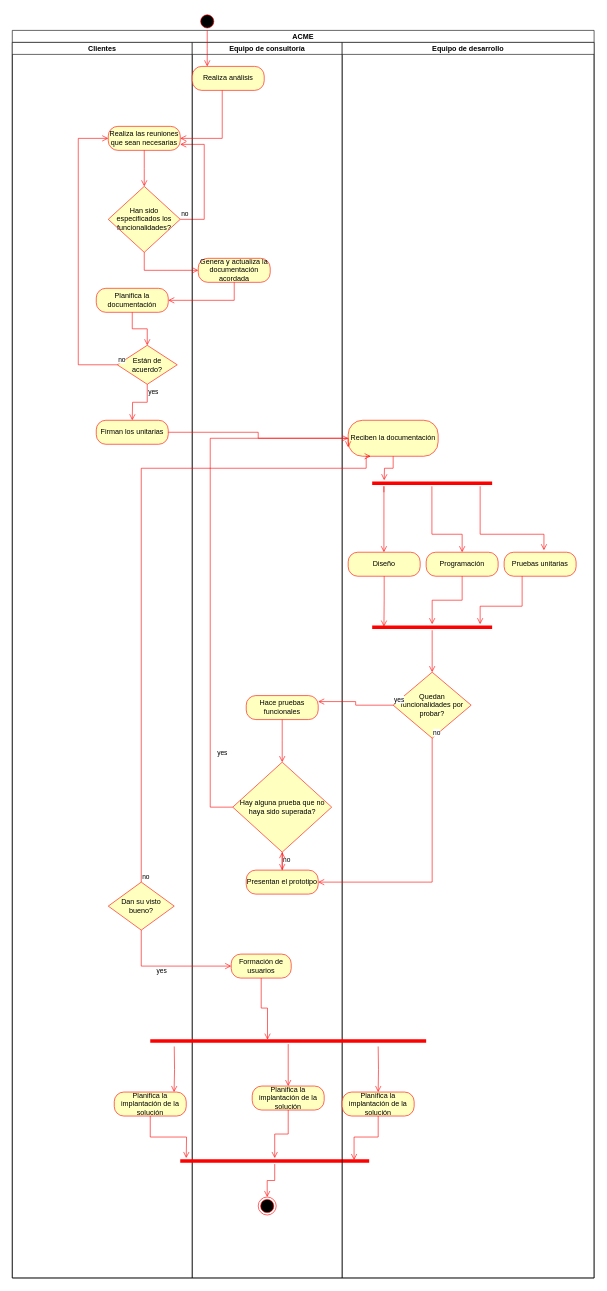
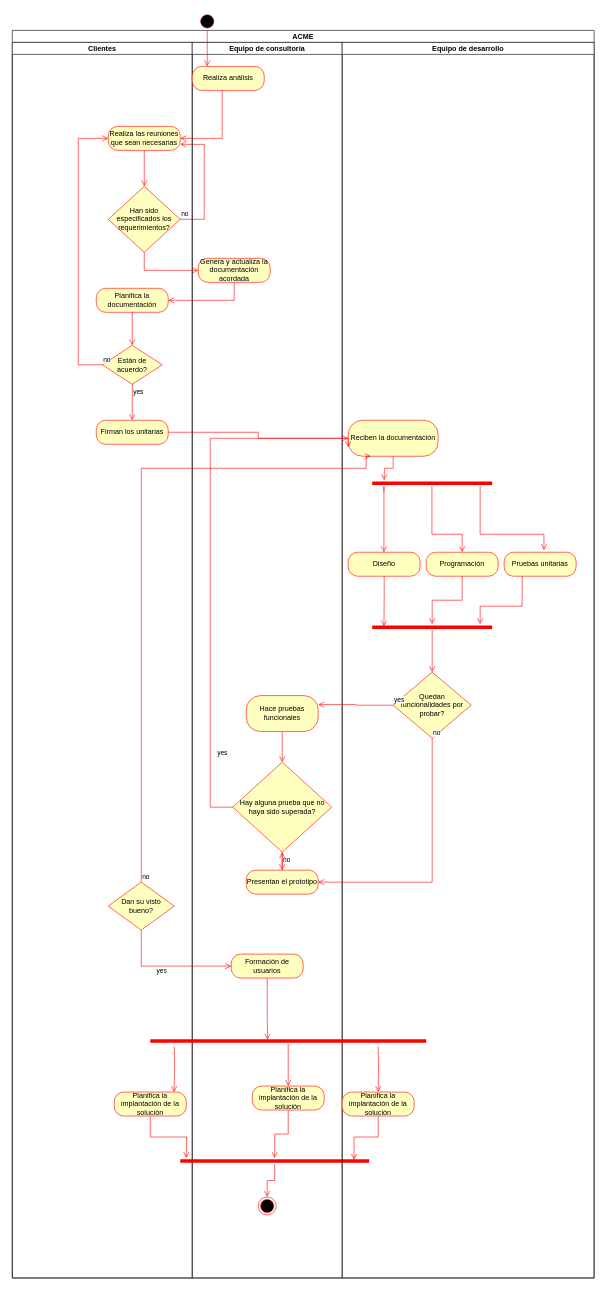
  <mxCell id="0" />
  <mxCell id="1" parent="0" />
  <mxCell id="2" value="ACME" style="swimlane;childLayout=stackLayout;resizeParent=1;resizeParentMax=0;startSize=20;" vertex="1" parent="1"><mxGeometry x="20" y="50" width="970" height="2080" as="geometry" /></mxCell>
  <mxCell id="3" value="Clientes" style="swimlane;startSize=20;" vertex="1" parent="2"><mxGeometry y="20" width="300" height="2060" as="geometry" /></mxCell>
  <mxCell id="4" value="Realiza las reuniones que sean necesarias" style="rounded=1;whiteSpace=wrap;html=1;arcSize=40;fontColor=#000000;fillColor=#ffffc0;strokeColor=#ff0000;" vertex="1" parent="3"><mxGeometry x="160" y="140" width="120" height="40" as="geometry" /></mxCell>
  <mxCell id="5" value="" style="edgeStyle=orthogonalEdgeStyle;html=1;verticalAlign=bottom;endArrow=open;endSize=8;strokeColor=#ff0000;rounded=0;" edge="1" source="4" parent="3"><mxGeometry relative="1" as="geometry"><mxPoint x="220" y="240" as="targetPoint" /></mxGeometry></mxCell>
- <mxCell id="6" value="Han sido especificados los funcionalidades?" style="rhombus;whiteSpace=wrap;html=1;fillColor=#ffffc0;strokeColor=#ff0000;" vertex="1" parent="3"><mxGeometry x="160" y="240" width="120" height="110" as="geometry" /></mxCell>
+ <mxCell id="6" value="Han sido especificados los requerimientos?" style="rhombus;whiteSpace=wrap;html=1;fillColor=#ffffc0;strokeColor=#ff0000;" vertex="1" parent="3"><mxGeometry x="160" y="240" width="120" height="110" as="geometry" /></mxCell>
  <mxCell id="7" value="no" style="edgeStyle=orthogonalEdgeStyle;html=1;align=left;verticalAlign=bottom;endArrow=open;endSize=8;strokeColor=#ff0000;rounded=0;entryX=1;entryY=0.75;entryDx=0;entryDy=0;" edge="1" source="6" parent="3" target="4"><mxGeometry x="-1" relative="1" as="geometry"><mxPoint x="360" y="260" as="targetPoint" /><Array as="points"><mxPoint x="320" y="295" /><mxPoint x="320" y="170" /></Array></mxGeometry></mxCell>
  <mxCell id="8" value="Planifica la documentación" style="rounded=1;whiteSpace=wrap;html=1;arcSize=40;fontColor=#000000;fillColor=#ffffc0;strokeColor=#ff0000;" vertex="1" parent="3"><mxGeometry x="140" y="410" width="120" height="40" as="geometry" /></mxCell>
  <mxCell id="9" value="" style="edgeStyle=orthogonalEdgeStyle;html=1;verticalAlign=bottom;endArrow=open;endSize=8;strokeColor=#ff0000;rounded=0;entryX=0.5;entryY=0;entryDx=0;entryDy=0;" edge="1" source="8" parent="3" target="10"><mxGeometry relative="1" as="geometry"><mxPoint x="220" y="490" as="targetPoint" /></mxGeometry></mxCell>
- <mxCell id="10" value="Están de acuerdo?" style="rhombus;whiteSpace=wrap;html=1;fillColor=#ffffc0;strokeColor=#ff0000;" vertex="1" parent="3"><mxGeometry x="175" y="505" width="100" height="65" as="geometry" /></mxCell>
+ <mxCell id="10" value="Están de acuerdo?" style="rhombus;whiteSpace=wrap;html=1;fillColor=#ffffc0;strokeColor=#ff0000;" vertex="1" parent="3"><mxGeometry x="150" y="505" width="100" height="65" as="geometry" /></mxCell>
  <mxCell id="11" value="no" style="edgeStyle=orthogonalEdgeStyle;html=1;align=left;verticalAlign=bottom;endArrow=open;endSize=8;strokeColor=#ff0000;rounded=0;entryX=0;entryY=0.5;entryDx=0;entryDy=0;" edge="1" source="10" parent="3" target="4"><mxGeometry x="-1" relative="1" as="geometry"><mxPoint x="340" y="525" as="targetPoint" /><Array as="points"><mxPoint x="110" y="538" /><mxPoint x="110" y="160" /></Array></mxGeometry></mxCell>
  <mxCell id="12" value="yes" style="edgeStyle=orthogonalEdgeStyle;html=1;align=left;verticalAlign=top;endArrow=open;endSize=8;strokeColor=#ff0000;rounded=0;" edge="1" source="10" parent="3"><mxGeometry x="-1" relative="1" as="geometry"><mxPoint x="200" y="630" as="targetPoint" /></mxGeometry></mxCell>
  <mxCell id="13" value="Firman los unitarias" style="rounded=1;whiteSpace=wrap;html=1;arcSize=40;fontColor=#000000;fillColor=#ffffc0;strokeColor=#ff0000;" vertex="1" parent="3"><mxGeometry x="140" y="630" width="120" height="40" as="geometry" /></mxCell>
  <mxCell id="14" value="Dan su visto bueno?" style="rhombus;whiteSpace=wrap;html=1;fillColor=#ffffc0;strokeColor=#ff0000;" vertex="1" parent="3"><mxGeometry x="160" y="1400" width="110" height="80" as="geometry" /></mxCell>
  <mxCell id="15" value="" style="edgeStyle=orthogonalEdgeStyle;html=1;verticalAlign=bottom;endArrow=open;endSize=8;strokeColor=#ff0000;rounded=0;entryX=0.831;entryY=0;entryDx=0;entryDy=0;entryPerimeter=0;" edge="1" parent="3" target="16"><mxGeometry relative="1" as="geometry"><mxPoint x="270" y="1744" as="targetPoint" /><mxPoint x="270" y="1674" as="sourcePoint" /><Array as="points" /></mxGeometry></mxCell>
  <mxCell id="16" value="Planifica la implantación de la solución" style="rounded=1;whiteSpace=wrap;html=1;arcSize=40;fontColor=#000000;fillColor=#ffffc0;strokeColor=#ff0000;" vertex="1" parent="3"><mxGeometry x="170" y="1750" width="120" height="40" as="geometry" /></mxCell>
  <mxCell id="17" value="" style="edgeStyle=orthogonalEdgeStyle;html=1;verticalAlign=bottom;endArrow=open;endSize=8;strokeColor=#ff0000;rounded=0;" edge="1" source="16" parent="3"><mxGeometry relative="1" as="geometry"><mxPoint x="290" y="1860" as="targetPoint" /></mxGeometry></mxCell>
  <mxCell id="18" value="Equipo de consultoría" style="swimlane;startSize=20;" vertex="1" parent="2"><mxGeometry x="300" y="20" width="250" height="2060" as="geometry" /></mxCell>
  <mxCell id="19" value="Realiza análisis" style="rounded=1;whiteSpace=wrap;html=1;arcSize=40;fontColor=#000000;fillColor=#ffffc0;strokeColor=#ff0000;" vertex="1" parent="18"><mxGeometry y="40" width="120" height="40" as="geometry" /></mxCell>
  <mxCell id="20" value="Genera y actualiza la documentación acordada" style="rounded=1;whiteSpace=wrap;html=1;arcSize=40;fontColor=#000000;fillColor=#ffffc0;strokeColor=#ff0000;" vertex="1" parent="18"><mxGeometry x="10" y="360" width="120" height="40" as="geometry" /></mxCell>
- <mxCell id="21" value="Hace pruebas funcionales" style="rounded=1;whiteSpace=wrap;html=1;arcSize=40;fontColor=#000000;fillColor=#ffffc0;strokeColor=#ff0000;" vertex="1" parent="18"><mxGeometry x="90" y="1089" width="120" height="40" as="geometry" /></mxCell>
+ <mxCell id="21" value="Hace pruebas funcionales" style="rounded=1;whiteSpace=wrap;html=1;arcSize=40;fontColor=#000000;fillColor=#ffffc0;strokeColor=#ff0000;" vertex="1" parent="18"><mxGeometry x="90" y="1089" width="120" height="60" as="geometry" /></mxCell>
  <mxCell id="22" value="" style="edgeStyle=orthogonalEdgeStyle;html=1;verticalAlign=bottom;endArrow=open;endSize=8;strokeColor=#ff0000;rounded=0;" edge="1" source="21" parent="18"><mxGeometry relative="1" as="geometry"><mxPoint x="150" y="1200" as="targetPoint" /></mxGeometry></mxCell>
  <mxCell id="23" value="Hay alguna prueba que no haya sido superada?" style="rhombus;whiteSpace=wrap;html=1;fillColor=#ffffc0;strokeColor=#ff0000;" vertex="1" parent="18"><mxGeometry x="67.5" y="1200" width="165" height="150" as="geometry" /></mxCell>
  <mxCell id="24" value="no" style="edgeStyle=orthogonalEdgeStyle;html=1;align=left;verticalAlign=top;endArrow=open;endSize=8;strokeColor=#ff0000;rounded=0;" edge="1" source="23" parent="18"><mxGeometry x="-1" relative="1" as="geometry"><mxPoint x="150" y="1380" as="targetPoint" /></mxGeometry></mxCell>
  <mxCell id="25" value="Presentan el prototipo" style="rounded=1;whiteSpace=wrap;html=1;arcSize=40;fontColor=#000000;fillColor=#ffffc0;strokeColor=#ff0000;" vertex="1" parent="18"><mxGeometry x="90" y="1380" width="120" height="40" as="geometry" /></mxCell>
- <mxCell id="26" value="Formación de usuarios" style="rounded=1;whiteSpace=wrap;html=1;arcSize=40;fontColor=#000000;fillColor=#ffffc0;strokeColor=#ff0000;" vertex="1" parent="18"><mxGeometry x="65" y="1520" width="100" height="40" as="geometry" /></mxCell>
+ <mxCell id="26" value="Formación de usuarios" style="rounded=1;whiteSpace=wrap;html=1;arcSize=40;fontColor=#000000;fillColor=#ffffc0;strokeColor=#ff0000;" vertex="1" parent="18"><mxGeometry x="65" y="1520" width="120" height="40" as="geometry" /></mxCell>
  <mxCell id="27" value="Planifica la implantación de la solución" style="rounded=1;whiteSpace=wrap;html=1;arcSize=40;fontColor=#000000;fillColor=#ffffc0;strokeColor=#ff0000;" vertex="1" parent="18"><mxGeometry x="100" y="1740" width="120" height="40" as="geometry" /></mxCell>
  <mxCell id="28" value="" style="edgeStyle=orthogonalEdgeStyle;html=1;verticalAlign=bottom;endArrow=open;endSize=8;strokeColor=#ff0000;rounded=0;" edge="1" source="27" parent="18" target="29"><mxGeometry relative="1" as="geometry"><mxPoint x="160" y="1840" as="targetPoint" /></mxGeometry></mxCell>
  <mxCell id="29" value="" style="shape=line;html=1;strokeWidth=6;strokeColor=#ff0000;" vertex="1" parent="18"><mxGeometry x="-20" y="1860" width="315" height="10" as="geometry" /></mxCell>
  <mxCell id="30" value="Equipo de desarrollo" style="swimlane;startSize=20;" vertex="1" parent="2"><mxGeometry x="550" y="20" width="420" height="2060" as="geometry" /></mxCell>
  <mxCell id="31" value="Reciben la documentación" style="rounded=1;whiteSpace=wrap;html=1;arcSize=40;fontColor=#000000;fillColor=#ffffc0;strokeColor=#ff0000;" vertex="1" parent="30"><mxGeometry x="10" y="630" width="150" height="60" as="geometry" /></mxCell>
  <mxCell id="32" value="" style="edgeStyle=orthogonalEdgeStyle;html=1;verticalAlign=bottom;endArrow=open;endSize=8;strokeColor=#ff0000;rounded=0;" edge="1" source="31" parent="30"><mxGeometry relative="1" as="geometry"><mxPoint x="70" y="730" as="targetPoint" /></mxGeometry></mxCell>
  <mxCell id="33" value="" style="shape=line;html=1;strokeWidth=6;strokeColor=#ff0000;" vertex="1" parent="30"><mxGeometry x="50" y="730" width="200" height="10" as="geometry" /></mxCell>
  <mxCell id="34" value="" style="edgeStyle=orthogonalEdgeStyle;html=1;verticalAlign=bottom;endArrow=open;endSize=8;strokeColor=#ff0000;rounded=0;" edge="1" parent="30"><mxGeometry relative="1" as="geometry"><mxPoint x="69.58" y="850" as="targetPoint" /><mxPoint x="69.58" y="750" as="sourcePoint" /><Array as="points"><mxPoint x="69.58" y="740" /><mxPoint x="69.58" y="830" /></Array></mxGeometry></mxCell>
  <mxCell id="35" value="" style="edgeStyle=orthogonalEdgeStyle;html=1;verticalAlign=bottom;endArrow=open;endSize=8;strokeColor=#ff0000;rounded=0;entryX=0.5;entryY=0;entryDx=0;entryDy=0;" edge="1" parent="30" target="39"><mxGeometry relative="1" as="geometry"><mxPoint x="150" y="850" as="targetPoint" /><mxPoint x="149.58" y="740" as="sourcePoint" /><Array as="points"><mxPoint x="150" y="820" /><mxPoint x="200" y="820" /></Array></mxGeometry></mxCell>
  <mxCell id="36" value="" style="edgeStyle=orthogonalEdgeStyle;html=1;verticalAlign=bottom;endArrow=open;endSize=8;strokeColor=#ff0000;rounded=0;entryX=0.553;entryY=-0.083;entryDx=0;entryDy=0;entryPerimeter=0;" edge="1" parent="30" target="41"><mxGeometry relative="1" as="geometry"><mxPoint x="230" y="850" as="targetPoint" /><mxPoint x="230" y="740" as="sourcePoint" /><Array as="points"><mxPoint x="230" y="820" /><mxPoint x="336" y="820" /></Array></mxGeometry></mxCell>
  <mxCell id="37" value="Diseño" style="rounded=1;whiteSpace=wrap;html=1;arcSize=40;fontColor=#000000;fillColor=#ffffc0;strokeColor=#ff0000;" vertex="1" parent="30"><mxGeometry x="10" y="850" width="120" height="40" as="geometry" /></mxCell>
  <mxCell id="38" value="" style="edgeStyle=orthogonalEdgeStyle;html=1;verticalAlign=bottom;endArrow=open;endSize=8;strokeColor=#ff0000;rounded=0;entryX=0.098;entryY=0.4;entryDx=0;entryDy=0;entryPerimeter=0;" edge="1" source="37" parent="30" target="43"><mxGeometry relative="1" as="geometry"><mxPoint x="70" y="950" as="targetPoint" /></mxGeometry></mxCell>
  <mxCell id="39" value="Programación" style="rounded=1;whiteSpace=wrap;html=1;arcSize=40;fontColor=#000000;fillColor=#ffffc0;strokeColor=#ff0000;" vertex="1" parent="30"><mxGeometry x="140" y="850" width="120" height="40" as="geometry" /></mxCell>
  <mxCell id="40" value="" style="edgeStyle=orthogonalEdgeStyle;html=1;verticalAlign=bottom;endArrow=open;endSize=8;strokeColor=#ff0000;rounded=0;" edge="1" source="39" parent="30" target="43"><mxGeometry relative="1" as="geometry"><mxPoint x="190" y="950" as="targetPoint" /></mxGeometry></mxCell>
  <mxCell id="41" value="Pruebas unitarias" style="rounded=1;whiteSpace=wrap;html=1;arcSize=40;fontColor=#000000;fillColor=#ffffc0;strokeColor=#ff0000;" vertex="1" parent="30"><mxGeometry x="270" y="850" width="120" height="40" as="geometry" /></mxCell>
  <mxCell id="42" value="" style="edgeStyle=orthogonalEdgeStyle;html=1;verticalAlign=bottom;endArrow=open;endSize=8;strokeColor=#ff0000;rounded=0;" edge="1" source="41" parent="30"><mxGeometry relative="1" as="geometry"><mxPoint x="230" y="970" as="targetPoint" /><Array as="points"><mxPoint x="300" y="940" /><mxPoint x="230" y="940" /></Array></mxGeometry></mxCell>
  <mxCell id="43" value="" style="shape=line;html=1;strokeWidth=6;strokeColor=#ff0000;" vertex="1" parent="30"><mxGeometry x="50" y="970" width="200" height="10" as="geometry" /></mxCell>
  <mxCell id="44" value="" style="edgeStyle=orthogonalEdgeStyle;html=1;verticalAlign=bottom;endArrow=open;endSize=8;strokeColor=#ff0000;rounded=0;" edge="1" source="43" parent="30"><mxGeometry relative="1" as="geometry"><mxPoint x="150" y="1050" as="targetPoint" /></mxGeometry></mxCell>
  <mxCell id="45" value="Quedan funcionalidades por probar?" style="rhombus;whiteSpace=wrap;html=1;fillColor=#ffffc0;strokeColor=#ff0000;" vertex="1" parent="30"><mxGeometry x="85" y="1050" width="130" height="110" as="geometry" /></mxCell>
  <mxCell id="46" value="" style="edgeStyle=orthogonalEdgeStyle;html=1;verticalAlign=bottom;endArrow=open;endSize=8;strokeColor=#ff0000;rounded=0;entryX=0.5;entryY=0;entryDx=0;entryDy=0;" edge="1" parent="30" target="47"><mxGeometry relative="1" as="geometry"><mxPoint x="60" y="1754" as="targetPoint" /><mxPoint x="60" y="1674" as="sourcePoint" /></mxGeometry></mxCell>
  <mxCell id="47" value="Planifica la implantación de la solución" style="rounded=1;whiteSpace=wrap;html=1;arcSize=40;fontColor=#000000;fillColor=#ffffc0;strokeColor=#ff0000;" vertex="1" parent="30"><mxGeometry y="1750" width="120" height="40" as="geometry" /></mxCell>
  <mxCell id="48" value="" style="edgeStyle=orthogonalEdgeStyle;html=1;verticalAlign=bottom;endArrow=open;endSize=8;strokeColor=#ff0000;rounded=0;entryX=1;entryY=0.5;entryDx=0;entryDy=0;" edge="1" source="19" parent="2" target="4"><mxGeometry relative="1" as="geometry"><mxPoint x="300" y="160" as="targetPoint" /><Array as="points"><mxPoint x="350" y="180" /></Array></mxGeometry></mxCell>
  <mxCell id="49" value="" style="edgeStyle=orthogonalEdgeStyle;html=1;verticalAlign=bottom;endArrow=open;endSize=8;strokeColor=#ff0000;rounded=0;exitX=0.5;exitY=1;exitDx=0;exitDy=0;entryX=0;entryY=0.5;entryDx=0;entryDy=0;" edge="1" parent="2" source="6" target="20"><mxGeometry relative="1" as="geometry"><mxPoint x="220" y="430" as="targetPoint" /><mxPoint x="240" y="390" as="sourcePoint" /></mxGeometry></mxCell>
  <mxCell id="50" value="" style="edgeStyle=orthogonalEdgeStyle;html=1;verticalAlign=bottom;endArrow=open;endSize=8;strokeColor=#ff0000;rounded=0;entryX=1;entryY=0.5;entryDx=0;entryDy=0;" edge="1" source="20" parent="2" target="8"><mxGeometry relative="1" as="geometry"><mxPoint x="370" y="480" as="targetPoint" /><Array as="points"><mxPoint x="370" y="450" /></Array></mxGeometry></mxCell>
  <mxCell id="51" value="" style="edgeStyle=orthogonalEdgeStyle;html=1;verticalAlign=bottom;endArrow=open;endSize=8;strokeColor=#ff0000;rounded=0;entryX=0;entryY=0.5;entryDx=0;entryDy=0;" edge="1" source="13" parent="2" target="31"><mxGeometry relative="1" as="geometry"><mxPoint x="200" y="750" as="targetPoint" /></mxGeometry></mxCell>
  <mxCell id="52" value="yes" style="edgeStyle=orthogonalEdgeStyle;html=1;align=left;verticalAlign=bottom;endArrow=open;endSize=8;strokeColor=#ff0000;rounded=0;exitX=0;exitY=0.5;exitDx=0;exitDy=0;entryX=0;entryY=0.75;entryDx=0;entryDy=0;" edge="1" source="23" parent="2" target="31"><mxGeometry x="-0.733" y="-10" relative="1" as="geometry"><mxPoint x="340" y="750" as="targetPoint" /><mxPoint x="400" y="1260" as="sourcePoint" /><Array as="points"><mxPoint x="330" y="1295" /><mxPoint x="330" y="680" /></Array><mxPoint as="offset" /></mxGeometry></mxCell>
  <mxCell id="53" value="yes" style="edgeStyle=orthogonalEdgeStyle;html=1;align=left;verticalAlign=bottom;endArrow=open;endSize=8;strokeColor=#ff0000;rounded=0;exitX=0;exitY=0.5;exitDx=0;exitDy=0;entryX=1;entryY=0.25;entryDx=0;entryDy=0;" edge="1" source="45" parent="2" target="21"><mxGeometry x="-1" relative="1" as="geometry"><mxPoint x="530" y="1125" as="targetPoint" /></mxGeometry></mxCell>
  <mxCell id="54" value="no" style="edgeStyle=orthogonalEdgeStyle;html=1;align=left;verticalAlign=bottom;endArrow=open;endSize=8;strokeColor=#ff0000;rounded=0;exitX=0.5;exitY=1;exitDx=0;exitDy=0;entryX=1;entryY=0.5;entryDx=0;entryDy=0;" edge="1" parent="2" source="45" target="25"><mxGeometry x="-1" relative="1" as="geometry"><mxPoint x="590" y="1270" as="targetPoint" /><mxPoint x="755" y="1135" as="sourcePoint" /><Array as="points"><mxPoint x="700" y="1420" /></Array></mxGeometry></mxCell>
  <mxCell id="55" value="" style="edgeStyle=orthogonalEdgeStyle;html=1;verticalAlign=bottom;endArrow=open;endSize=8;strokeColor=#ff0000;rounded=0;" edge="1" source="25" parent="2" target="23"><mxGeometry relative="1" as="geometry"><mxPoint x="450" y="1500" as="targetPoint" /></mxGeometry></mxCell>
  <mxCell id="56" value="no" style="edgeStyle=orthogonalEdgeStyle;html=1;align=left;verticalAlign=bottom;endArrow=open;endSize=8;strokeColor=#ff0000;rounded=0;entryX=0.25;entryY=1;entryDx=0;entryDy=0;exitX=0.5;exitY=0;exitDx=0;exitDy=0;" edge="1" source="14" parent="2" target="31"><mxGeometry x="-1" relative="1" as="geometry"><mxPoint x="410" y="1480" as="targetPoint" /><Array as="points"><mxPoint x="215" y="730" /><mxPoint x="590" y="730" /></Array></mxGeometry></mxCell>
  <mxCell id="57" value="yes" style="edgeStyle=orthogonalEdgeStyle;html=1;align=left;verticalAlign=top;endArrow=open;endSize=8;strokeColor=#ff0000;rounded=0;entryX=0;entryY=0.5;entryDx=0;entryDy=0;" edge="1" source="14" parent="2" target="26"><mxGeometry x="-0.2" y="5" relative="1" as="geometry"><mxPoint x="215" y="1550" as="targetPoint" /><Array as="points"><mxPoint x="215" y="1560" /></Array><mxPoint as="offset" /></mxGeometry></mxCell>
  <mxCell id="58" value="" style="edgeStyle=orthogonalEdgeStyle;html=1;verticalAlign=bottom;endArrow=open;endSize=8;strokeColor=#ff0000;rounded=0;entryX=0.92;entryY=0.333;entryDx=0;entryDy=0;entryPerimeter=0;" edge="1" source="47" parent="2" target="29"><mxGeometry relative="1" as="geometry"><mxPoint x="610" y="1870" as="targetPoint" /></mxGeometry></mxCell>
  <mxCell id="59" value="" style="ellipse;html=1;shape=startState;fillColor=#000000;strokeColor=#ff0000;" vertex="1" parent="1"><mxGeometry x="330" y="20" width="30" height="30" as="geometry" /></mxCell>
  <mxCell id="60" value="" style="edgeStyle=orthogonalEdgeStyle;html=1;verticalAlign=bottom;endArrow=open;endSize=8;strokeColor=#ff0000;rounded=0;" edge="1" source="59" parent="1"><mxGeometry relative="1" as="geometry"><mxPoint x="345" y="110" as="targetPoint" /></mxGeometry></mxCell>
  <mxCell id="61" value="" style="shape=line;html=1;strokeWidth=6;strokeColor=#ff0000;" vertex="1" parent="1"><mxGeometry x="250" y="1730" width="460" height="10" as="geometry" /></mxCell>
  <mxCell id="62" value="" style="edgeStyle=orthogonalEdgeStyle;html=1;verticalAlign=bottom;endArrow=open;endSize=8;strokeColor=#ff0000;rounded=0;" edge="1" source="61" parent="1"><mxGeometry relative="1" as="geometry"><mxPoint x="480" y="1810" as="targetPoint" /></mxGeometry></mxCell>
  <mxCell id="63" value="" style="edgeStyle=orthogonalEdgeStyle;html=1;verticalAlign=bottom;endArrow=open;endSize=8;strokeColor=#ff0000;rounded=0;entryX=0.425;entryY=0.267;entryDx=0;entryDy=0;entryPerimeter=0;" edge="1" source="26" parent="1" target="61"><mxGeometry relative="1" as="geometry"><mxPoint x="445" y="1690" as="targetPoint" /></mxGeometry></mxCell>
  <mxCell id="64" value="" style="ellipse;html=1;shape=endState;fillColor=#000000;strokeColor=#ff0000;" vertex="1" parent="1"><mxGeometry x="430" y="1995" width="30" height="30" as="geometry" /></mxCell>
  <mxCell id="65" value="" style="edgeStyle=orthogonalEdgeStyle;html=1;verticalAlign=bottom;endArrow=open;endSize=8;strokeColor=#ff0000;rounded=0;" edge="1" source="29" parent="1" target="64"><mxGeometry relative="1" as="geometry"><mxPoint x="445" y="2010" as="targetPoint" /></mxGeometry></mxCell>
